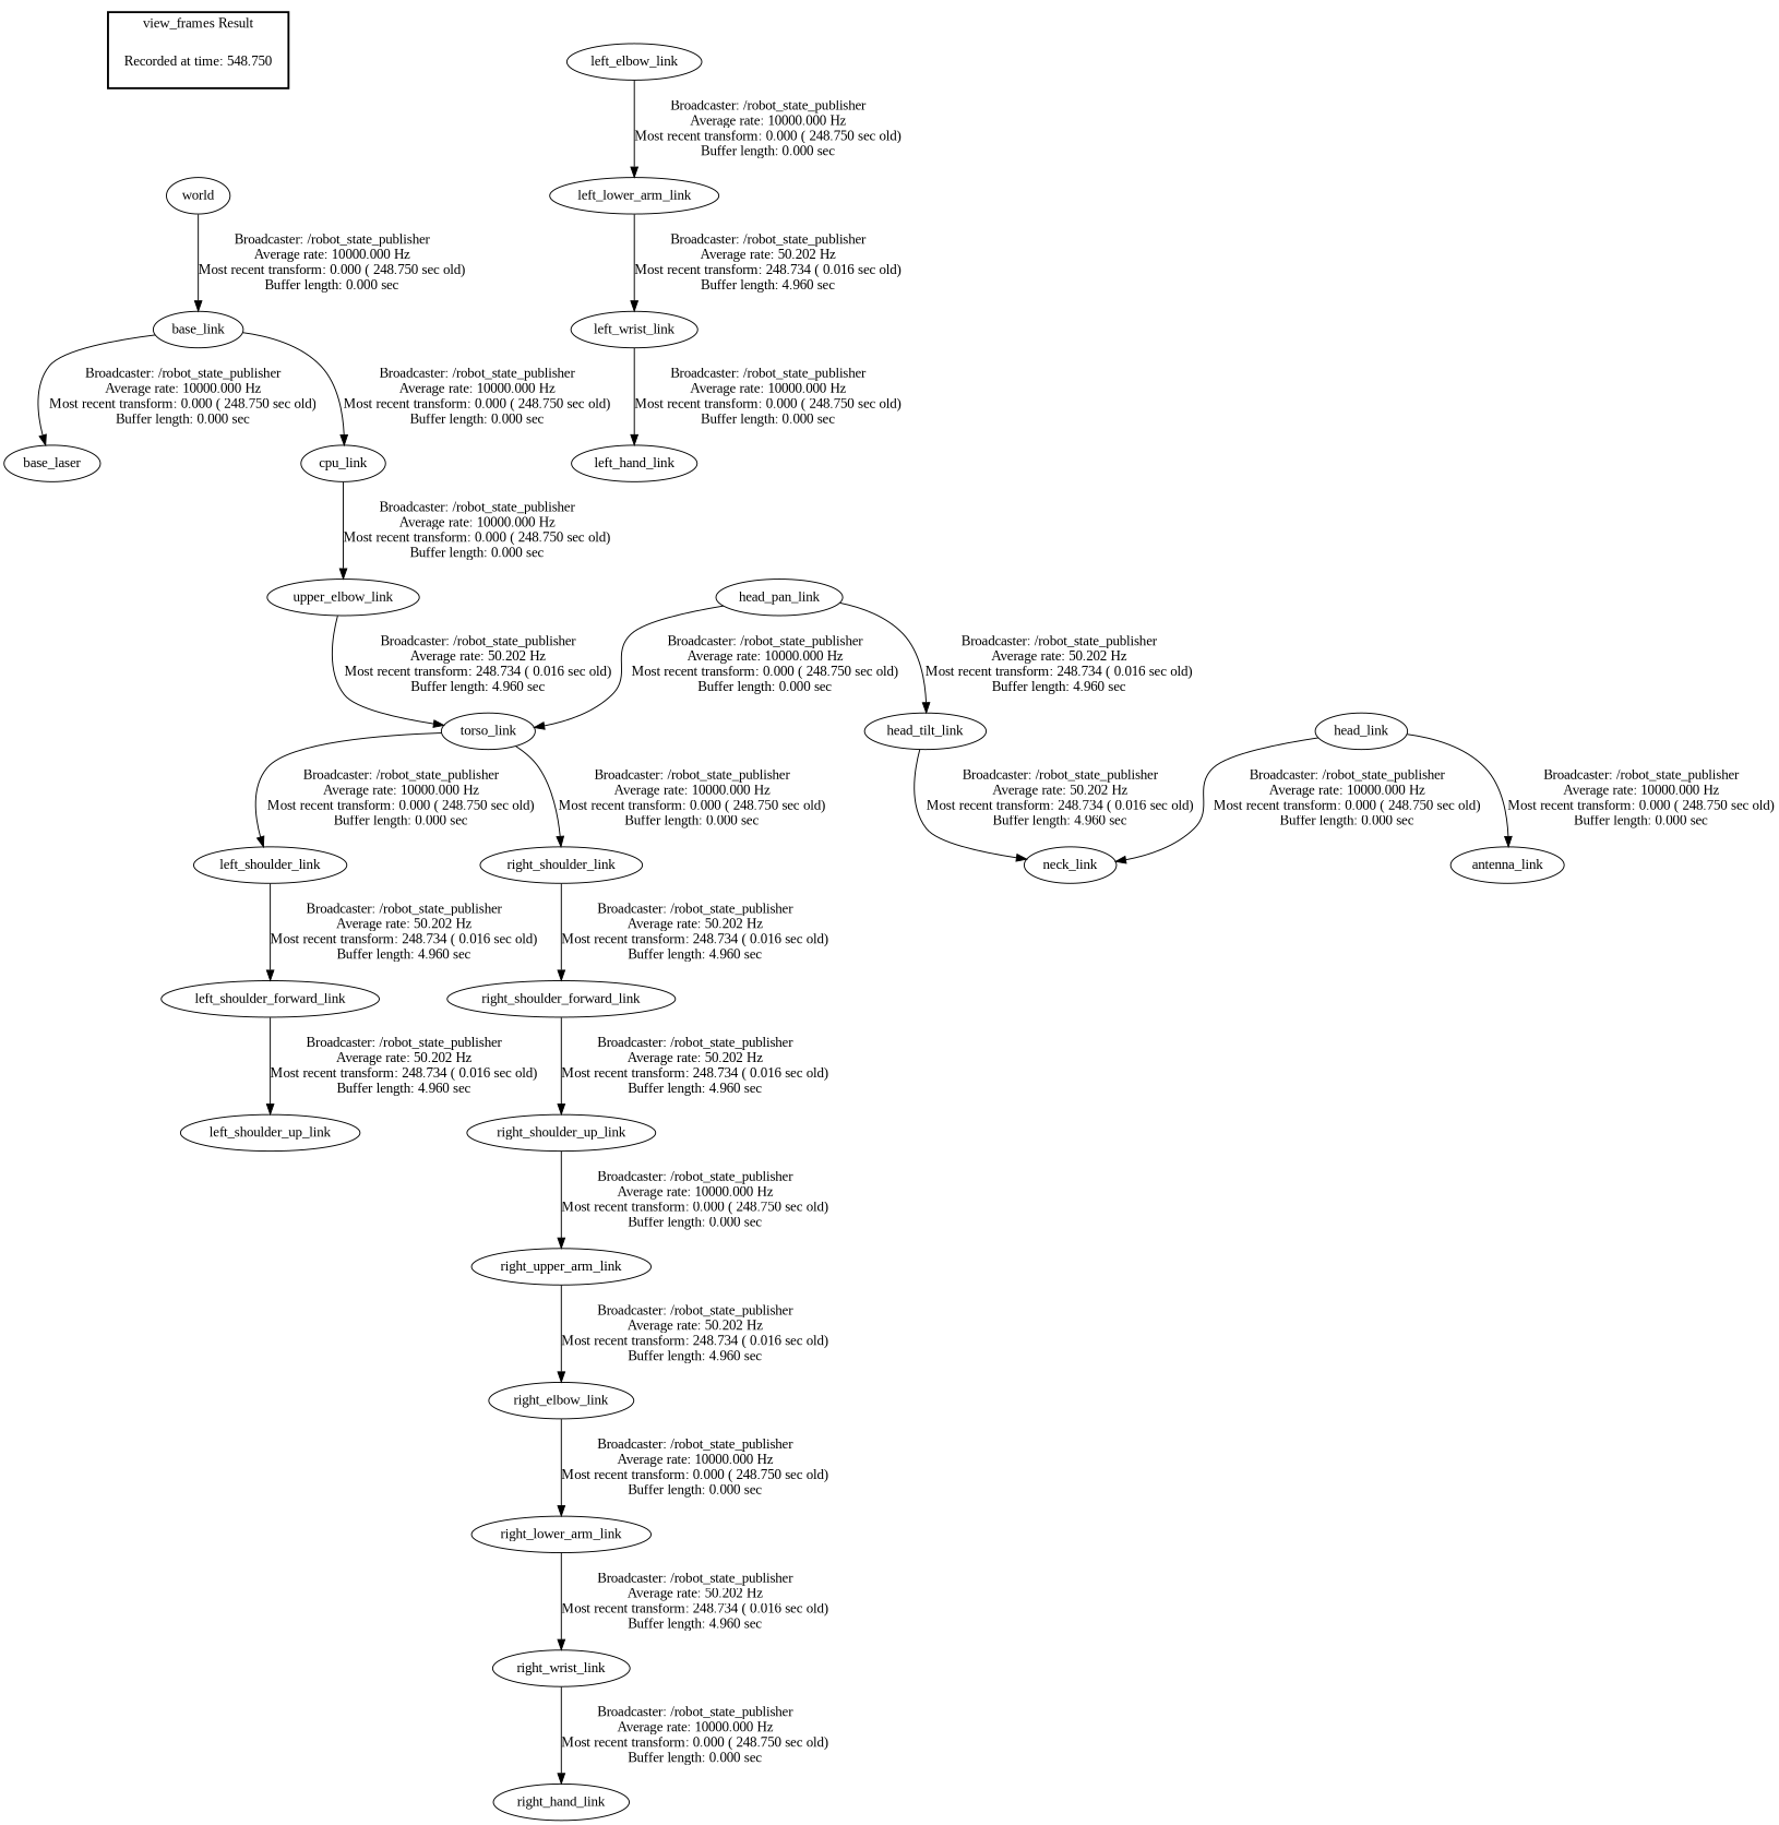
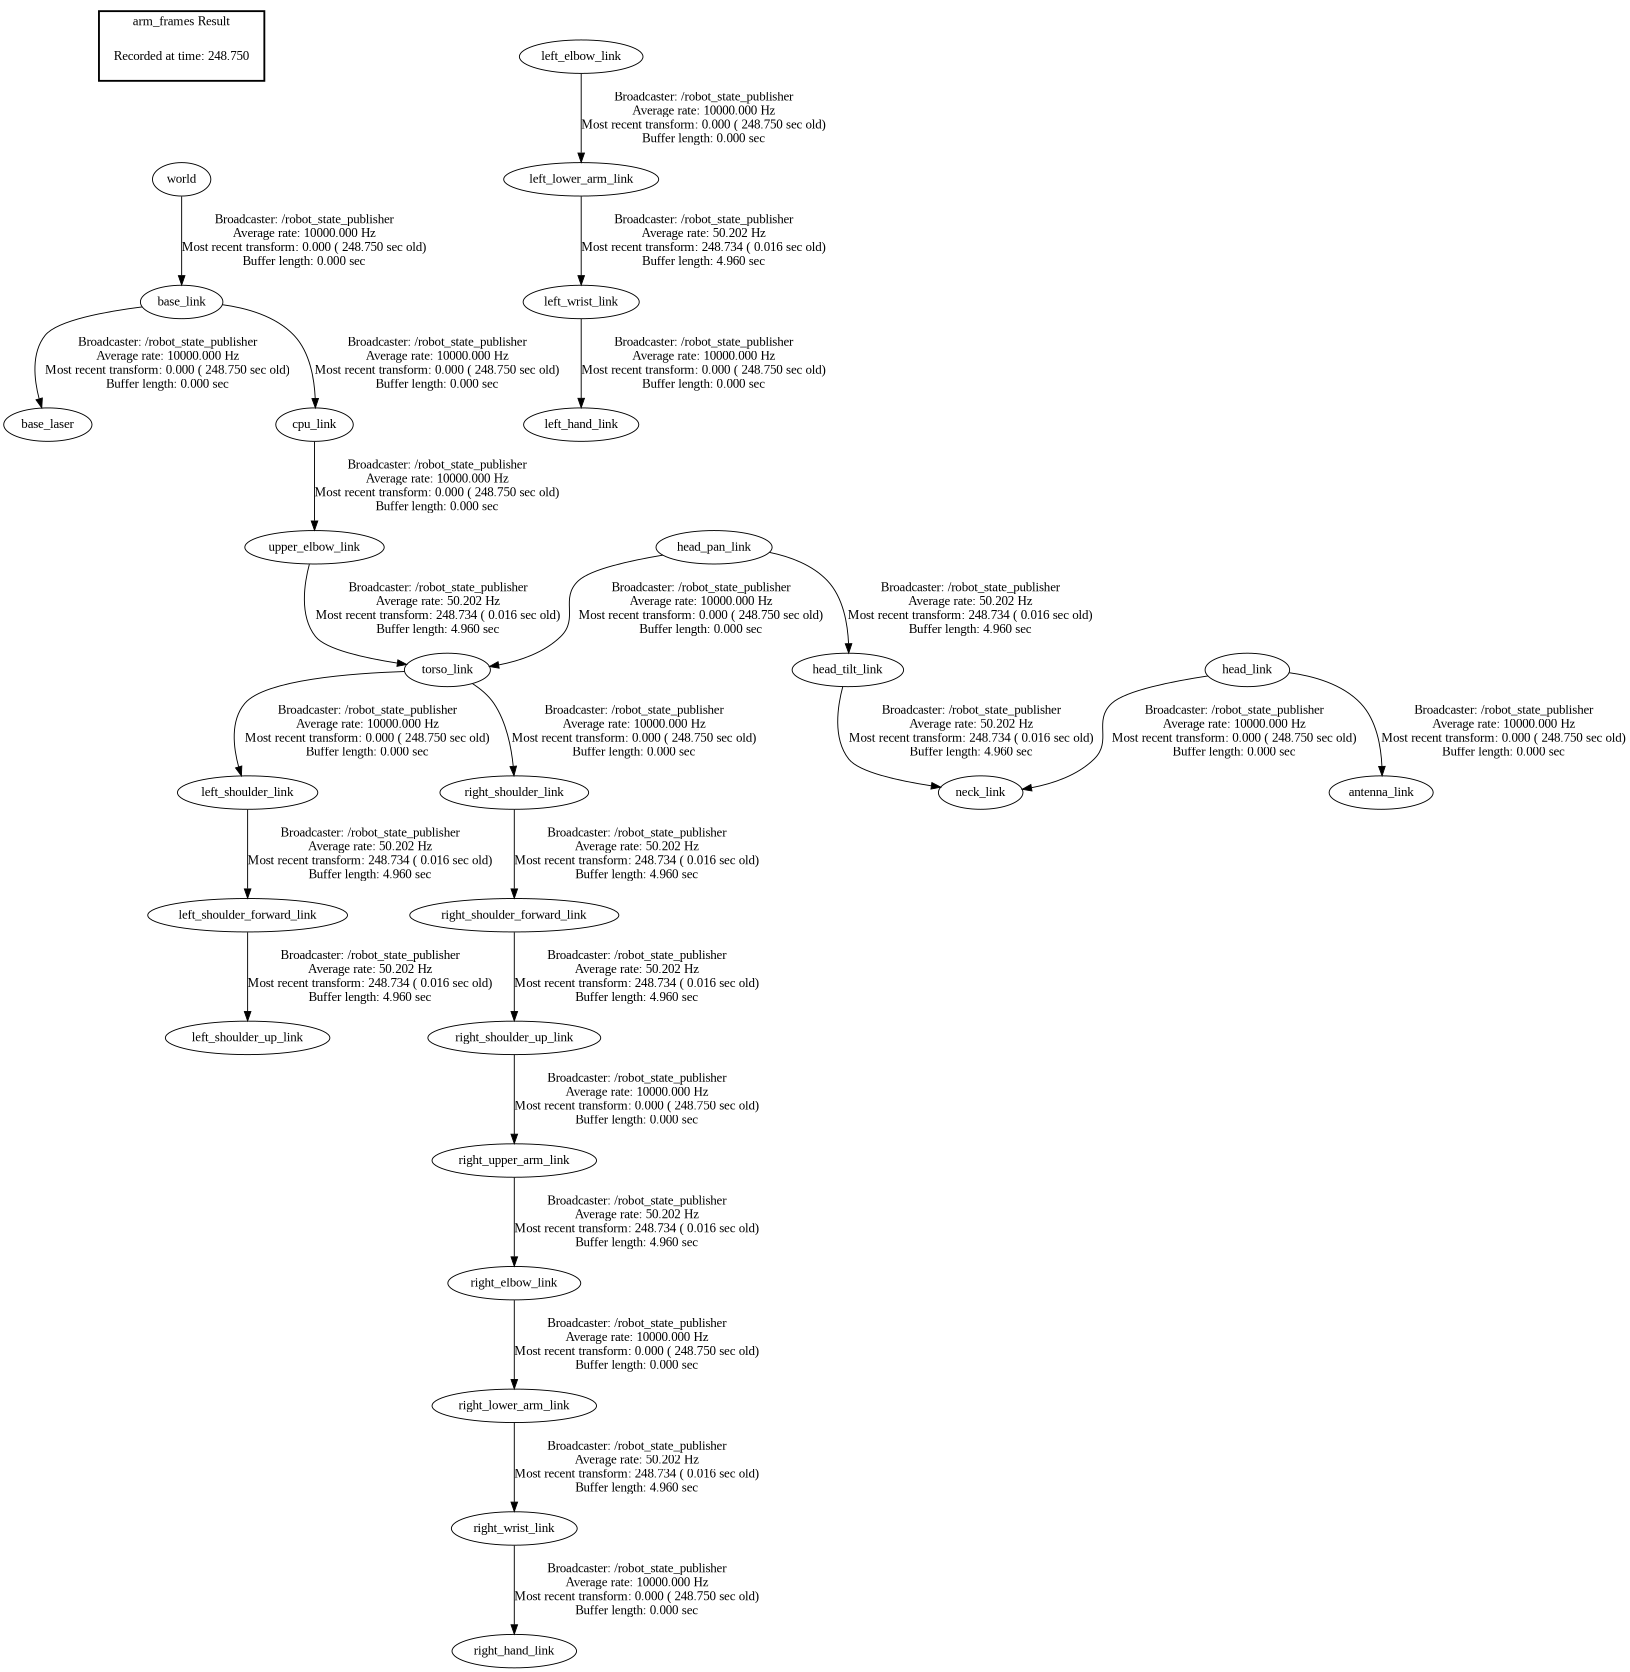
  digraph {
    fontname="Liberation Serif"
    node [fontname="Liberation Serif"]
    edge [fontname="Liberation Serif"]
-   "Recorded at time: 248.750" [shape=plaintext label="Recorded at time: 548.750"]
+   "Recorded at time: 248.750" [shape=plaintext]
    world
    head_link
    antenna_link
    neck_link
    base_link
    base_laser
    cpu_link
    n9 [label=upper_elbow_link]
    torso_link
    left_shoulder_link
    right_shoulder_link
    head_pan_link
    head_tilt_link
    left_shoulder_forward_link
    right_shoulder_forward_link
    left_wrist_link
    left_hand_link
    left_lower_arm_link
    left_elbow_link
    left_shoulder_up_link
    right_wrist_link
    right_hand_link
    right_lower_arm_link
    right_elbow_link
    right_upper_arm_link
    right_shoulder_up_link
    subgraph cluster_1 {
      color=black
-     label="view_frames Result"
+     label="arm_frames Result"
      style=bold
      "Recorded at time: 248.750"
    }
    "Recorded at time: 248.750" -> world [style=invis]
    world -> base_link [label="Broadcaster: /robot_state_publisher\nAverage rate: 10000.000 Hz\nMost recent transform: 0.000 ( 248.750 sec old)\nBuffer length: 0.000 sec\n"]
    head_link -> antenna_link [label="Broadcaster: /robot_state_publisher\nAverage rate: 10000.000 Hz\nMost recent transform: 0.000 ( 248.750 sec old)\nBuffer length: 0.000 sec\n"]
    head_link -> neck_link [label="Broadcaster: /robot_state_publisher\nAverage rate: 10000.000 Hz\nMost recent transform: 0.000 ( 248.750 sec old)\nBuffer length: 0.000 sec\n"]
    base_link -> base_laser [label="Broadcaster: /robot_state_publisher\nAverage rate: 10000.000 Hz\nMost recent transform: 0.000 ( 248.750 sec old)\nBuffer length: 0.000 sec\n"]
    base_link -> cpu_link [label="Broadcaster: /robot_state_publisher\nAverage rate: 10000.000 Hz\nMost recent transform: 0.000 ( 248.750 sec old)\nBuffer length: 0.000 sec\n"]
    cpu_link -> n9 [label="Broadcaster: /robot_state_publisher\nAverage rate: 10000.000 Hz\nMost recent transform: 0.000 ( 248.750 sec old)\nBuffer length: 0.000 sec\n"]
    n9 -> torso_link [label="Broadcaster: /robot_state_publisher\nAverage rate: 50.202 Hz\nMost recent transform: 248.734 ( 0.016 sec old)\nBuffer length: 4.960 sec\n"]
    torso_link -> left_shoulder_link [label="Broadcaster: /robot_state_publisher\nAverage rate: 10000.000 Hz\nMost recent transform: 0.000 ( 248.750 sec old)\nBuffer length: 0.000 sec\n"]
    torso_link -> right_shoulder_link [label="Broadcaster: /robot_state_publisher\nAverage rate: 10000.000 Hz\nMost recent transform: 0.000 ( 248.750 sec old)\nBuffer length: 0.000 sec\n"]
    left_shoulder_link -> left_shoulder_forward_link [label="Broadcaster: /robot_state_publisher\nAverage rate: 50.202 Hz\nMost recent transform: 248.734 ( 0.016 sec old)\nBuffer length: 4.960 sec\n"]
    right_shoulder_link -> right_shoulder_forward_link [label="Broadcaster: /robot_state_publisher\nAverage rate: 50.202 Hz\nMost recent transform: 248.734 ( 0.016 sec old)\nBuffer length: 4.960 sec\n"]
    head_pan_link -> torso_link [label="Broadcaster: /robot_state_publisher\nAverage rate: 10000.000 Hz\nMost recent transform: 0.000 ( 248.750 sec old)\nBuffer length: 0.000 sec\n"]
    head_pan_link -> head_tilt_link [label="Broadcaster: /robot_state_publisher\nAverage rate: 50.202 Hz\nMost recent transform: 248.734 ( 0.016 sec old)\nBuffer length: 4.960 sec\n"]
    head_tilt_link -> neck_link [label="Broadcaster: /robot_state_publisher\nAverage rate: 50.202 Hz\nMost recent transform: 248.734 ( 0.016 sec old)\nBuffer length: 4.960 sec\n"]
    left_shoulder_forward_link -> left_shoulder_up_link [label="Broadcaster: /robot_state_publisher\nAverage rate: 50.202 Hz\nMost recent transform: 248.734 ( 0.016 sec old)\nBuffer length: 4.960 sec\n"]
    right_shoulder_forward_link -> right_shoulder_up_link [label="Broadcaster: /robot_state_publisher\nAverage rate: 50.202 Hz\nMost recent transform: 248.734 ( 0.016 sec old)\nBuffer length: 4.960 sec\n"]
    left_wrist_link -> left_hand_link [label="Broadcaster: /robot_state_publisher\nAverage rate: 10000.000 Hz\nMost recent transform: 0.000 ( 248.750 sec old)\nBuffer length: 0.000 sec\n"]
    left_lower_arm_link -> left_wrist_link [label="Broadcaster: /robot_state_publisher\nAverage rate: 50.202 Hz\nMost recent transform: 248.734 ( 0.016 sec old)\nBuffer length: 4.960 sec\n"]
    left_elbow_link -> left_lower_arm_link [label="Broadcaster: /robot_state_publisher\nAverage rate: 10000.000 Hz\nMost recent transform: 0.000 ( 248.750 sec old)\nBuffer length: 0.000 sec\n"]
    right_wrist_link -> right_hand_link [label="Broadcaster: /robot_state_publisher\nAverage rate: 10000.000 Hz\nMost recent transform: 0.000 ( 248.750 sec old)\nBuffer length: 0.000 sec\n"]
    right_lower_arm_link -> right_wrist_link [label="Broadcaster: /robot_state_publisher\nAverage rate: 50.202 Hz\nMost recent transform: 248.734 ( 0.016 sec old)\nBuffer length: 4.960 sec\n"]
    right_elbow_link -> right_lower_arm_link [label="Broadcaster: /robot_state_publisher\nAverage rate: 10000.000 Hz\nMost recent transform: 0.000 ( 248.750 sec old)\nBuffer length: 0.000 sec\n"]
    right_upper_arm_link -> right_elbow_link [label="Broadcaster: /robot_state_publisher\nAverage rate: 50.202 Hz\nMost recent transform: 248.734 ( 0.016 sec old)\nBuffer length: 4.960 sec\n"]
    right_shoulder_up_link -> right_upper_arm_link [label="Broadcaster: /robot_state_publisher\nAverage rate: 10000.000 Hz\nMost recent transform: 0.000 ( 248.750 sec old)\nBuffer length: 0.000 sec\n"]
  }
